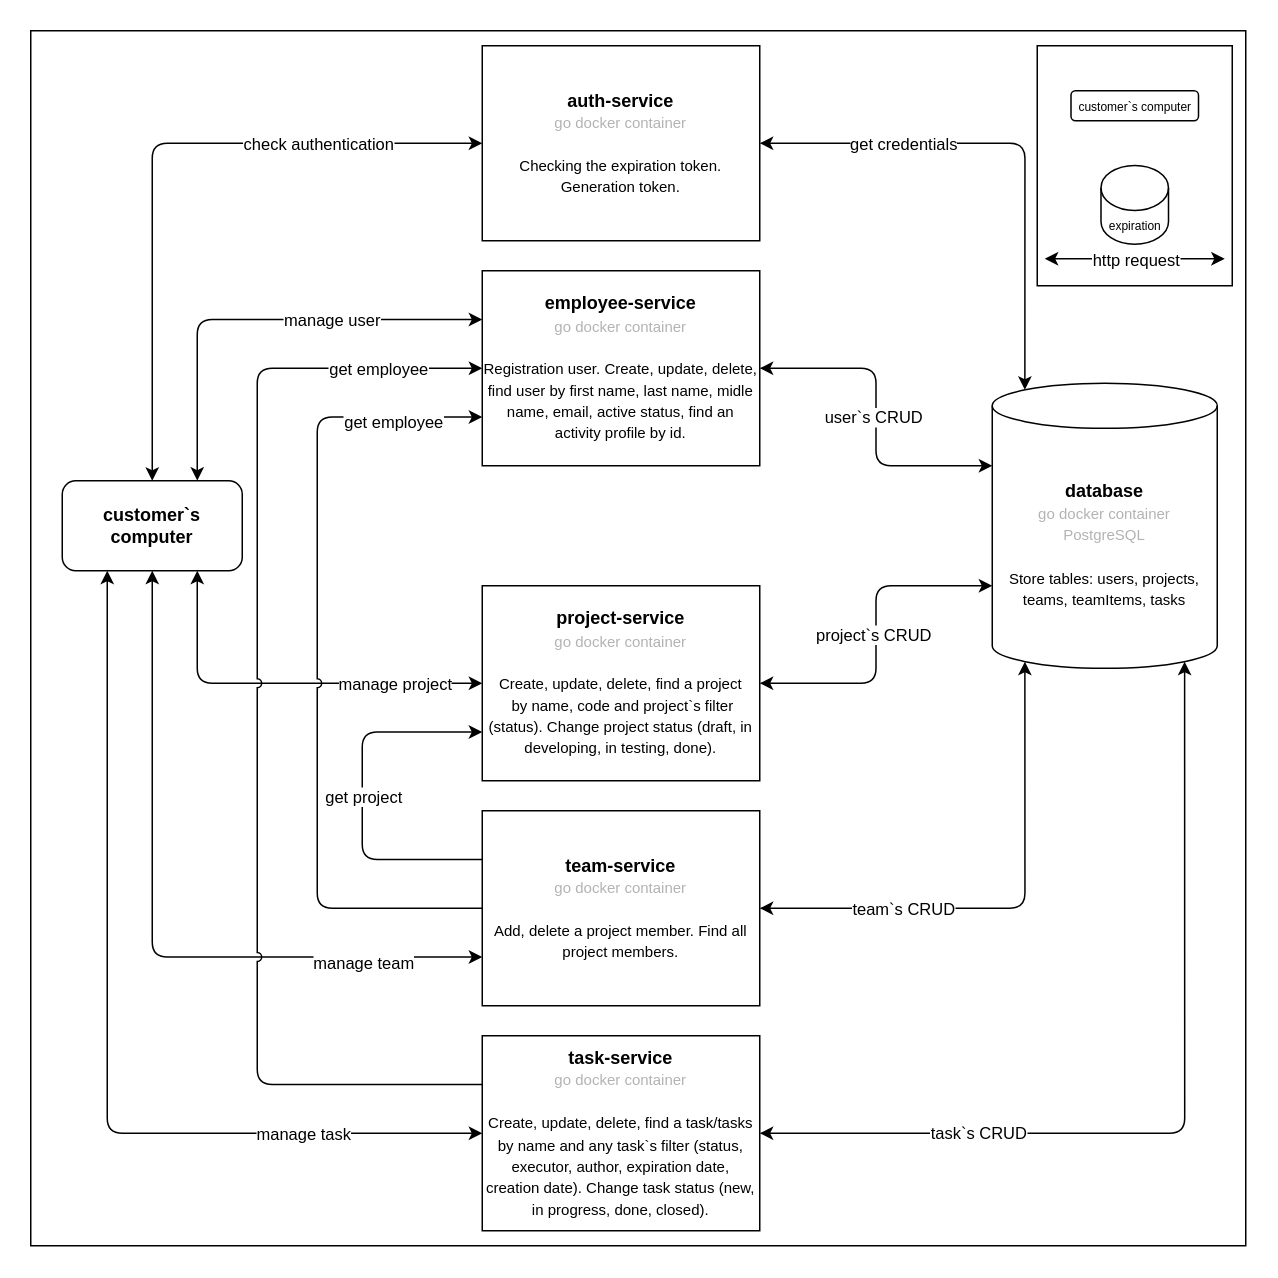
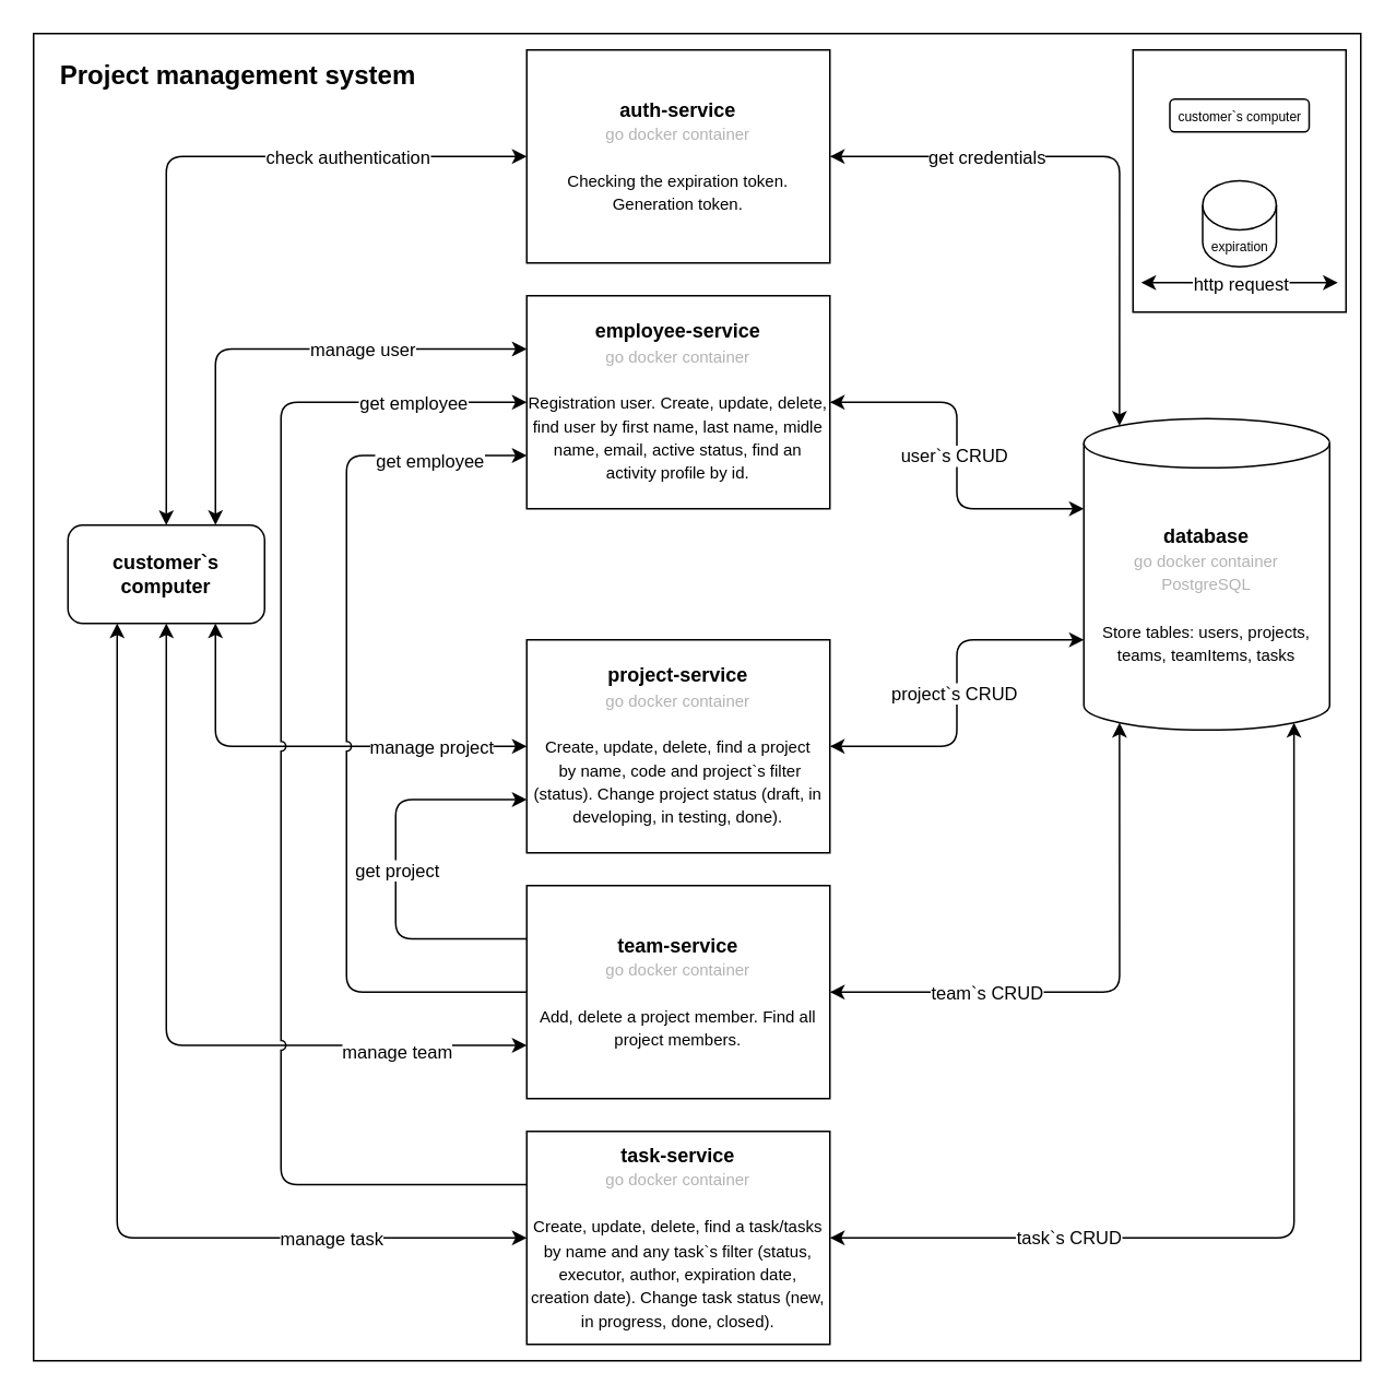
  <mxCell id="0" />
  <mxCell id="1" parent="0" />
  <mxCell id="2" value="" style="whiteSpace=wrap;html=1;aspect=fixed;" parent="1" vertex="1"><mxGeometry x="20" y="20" width="810" height="810" as="geometry" /></mxCell>
  <mxCell id="3" value="&lt;b&gt;customer`s computer&lt;/b&gt;" style="rounded=1;whiteSpace=wrap;html=1;" parent="1" vertex="1"><mxGeometry x="41" y="320" width="120" height="60" as="geometry" /></mxCell>
  <mxCell id="4" value="" style="endArrow=classic;html=1;rounded=1;endFill=1;strokeColor=default;startArrow=classic;startFill=1;exitX=0.5;exitY=0;exitDx=0;exitDy=0;entryX=0;entryY=0.5;entryDx=0;entryDy=0;edgeStyle=orthogonalEdgeStyle;" parent="1" source="3" target="6" edge="1"><mxGeometry relative="1" as="geometry"><mxPoint x="201" y="300" as="sourcePoint" /><mxPoint x="281" y="300" as="targetPoint" /><Array as="points"><mxPoint x="101" y="95" /></Array></mxGeometry></mxCell>
  <mxCell id="5" value="check authentication" style="edgeLabel;resizable=0;html=1;align=center;verticalAlign=middle;" parent="4" connectable="0" vertex="1"><mxGeometry relative="1" as="geometry"><mxPoint x="110" y="-2" as="offset" /></mxGeometry></mxCell>
  <mxCell id="6" value="&lt;b&gt;auth-service&lt;/b&gt;&lt;br&gt;&lt;font style=&quot;font-size: 10px;&quot;&gt;&lt;font color=&quot;#b3b3b3&quot;&gt;go docker container&lt;br&gt;&lt;/font&gt;&lt;br&gt;Checking the expiration token. Generation token.&lt;br&gt;&lt;/font&gt;" style="rounded=0;whiteSpace=wrap;html=1;" parent="1" vertex="1"><mxGeometry x="321" y="30" width="185" height="130" as="geometry" /></mxCell>
  <mxCell id="7" value="&lt;b&gt;database&lt;/b&gt;&lt;br&gt;&lt;font style=&quot;font-size: 10px;&quot;&gt;&lt;font color=&quot;#b3b3b3&quot;&gt;go docker container&lt;br&gt;PostgreSQL&lt;/font&gt;&lt;br&gt;&lt;br&gt;Store tables:&amp;nbsp;users, projects, teams, teamItems, tasks&lt;br&gt;&lt;/font&gt;" style="shape=cylinder3;whiteSpace=wrap;html=1;boundedLbl=1;backgroundOutline=1;size=15;" parent="1" vertex="1"><mxGeometry x="661" y="255" width="150" height="190" as="geometry" /></mxCell>
  <mxCell id="8" value="&lt;b&gt;employee-service&lt;/b&gt;&lt;br&gt;&lt;font style=&quot;font-size: 10px;&quot;&gt;&lt;font color=&quot;#b3b3b3&quot;&gt;go docker container&lt;br&gt;&lt;/font&gt;&lt;br&gt;Registration user.&amp;nbsp;&lt;/font&gt;&lt;font style=&quot;font-size: 10px;&quot;&gt;Create, update, delete, find user by first name, last name, midle name, email, active status, find an activity profile by id.&lt;br&gt;&lt;/font&gt;" style="rounded=0;whiteSpace=wrap;html=1;" parent="1" vertex="1"><mxGeometry x="321" y="180" width="185" height="130" as="geometry" /></mxCell>
  <mxCell id="9" value="&lt;b&gt;project-service&lt;/b&gt;&lt;br&gt;&lt;font style=&quot;font-size: 10px;&quot;&gt;&lt;font color=&quot;#b3b3b3&quot;&gt;go docker container&lt;br&gt;&lt;/font&gt;&lt;br&gt;&lt;/font&gt;&lt;font style=&quot;font-size: 10px;&quot;&gt;Create, update, delete, find a project&lt;br&gt;&amp;nbsp;by name, code and project`s filter (status). Change project status (draft, in developing, in testing, done).&lt;br&gt;&lt;/font&gt;" style="rounded=0;whiteSpace=wrap;html=1;" parent="1" vertex="1"><mxGeometry x="321" y="390" width="185" height="130" as="geometry" /></mxCell>
  <mxCell id="10" value="&lt;b&gt;team-service&lt;/b&gt;&lt;br&gt;&lt;font style=&quot;font-size: 10px;&quot;&gt;&lt;font color=&quot;#b3b3b3&quot;&gt;go docker container&lt;br&gt;&lt;/font&gt;&lt;br&gt;&lt;/font&gt;&lt;font style=&quot;font-size: 10px;&quot;&gt;Add, delete a project member. Find all project members.&lt;br&gt;&lt;/font&gt;" style="rounded=0;whiteSpace=wrap;html=1;" parent="1" vertex="1"><mxGeometry x="321" y="540" width="185" height="130" as="geometry" /></mxCell>
  <mxCell id="11" value="&lt;b&gt;task-service&lt;/b&gt;&lt;br&gt;&lt;font style=&quot;font-size: 10px;&quot;&gt;&lt;font color=&quot;#b3b3b3&quot;&gt;go docker container&lt;br&gt;&lt;/font&gt;&lt;br&gt;&lt;/font&gt;&lt;font style=&quot;font-size: 10px;&quot;&gt;Create, update, delete, find a task/tasks by name and any task`s filter (status, executor, author, expiration date, creation date). Change task status (new, in progress, done, closed).&lt;br&gt;&lt;/font&gt;" style="rounded=0;whiteSpace=wrap;html=1;" parent="1" vertex="1"><mxGeometry x="321" y="690" width="185" height="130" as="geometry" /></mxCell>
  <mxCell id="12" value="" style="endArrow=classic;html=1;rounded=1;endFill=1;strokeColor=default;startArrow=classic;startFill=1;exitX=0.75;exitY=0;exitDx=0;exitDy=0;entryX=0;entryY=0.25;entryDx=0;entryDy=0;edgeStyle=orthogonalEdgeStyle;" parent="1" target="8" edge="1"><mxGeometry relative="1" as="geometry"><mxPoint x="131" y="319.95" as="sourcePoint" /><mxPoint x="321" y="244.95" as="targetPoint" /><Array as="points"><mxPoint x="131" y="213" /><mxPoint x="321" y="213" /></Array></mxGeometry></mxCell>
  <mxCell id="13" value="manage user" style="edgeLabel;resizable=0;html=1;align=center;verticalAlign=middle;" parent="12" connectable="0" vertex="1"><mxGeometry relative="1" as="geometry"><mxPoint x="48" as="offset" /></mxGeometry></mxCell>
  <mxCell id="14" value="" style="endArrow=classic;html=1;rounded=1;endFill=1;strokeColor=default;startArrow=classic;startFill=1;exitX=0.75;exitY=1;exitDx=0;exitDy=0;entryX=0;entryY=0.5;entryDx=0;entryDy=0;edgeStyle=orthogonalEdgeStyle;jumpStyle=arc;" parent="1" source="3" target="9" edge="1"><mxGeometry relative="1" as="geometry"><mxPoint x="101" y="390" as="sourcePoint" /><mxPoint x="286" y="300" as="targetPoint" /><Array as="points"><mxPoint x="131" y="455" /></Array></mxGeometry></mxCell>
  <mxCell id="15" value="manage project" style="edgeLabel;resizable=0;html=1;align=center;verticalAlign=middle;" parent="14" connectable="0" vertex="1"><mxGeometry relative="1" as="geometry"><mxPoint x="73" as="offset" /></mxGeometry></mxCell>
  <mxCell id="16" value="" style="endArrow=classic;html=1;rounded=1;endFill=1;strokeColor=default;startArrow=classic;startFill=1;exitX=0.5;exitY=1;exitDx=0;exitDy=0;entryX=0;entryY=0.75;entryDx=0;entryDy=0;edgeStyle=orthogonalEdgeStyle;" parent="1" source="3" target="10" edge="1"><mxGeometry relative="1" as="geometry"><mxPoint x="111" y="400" as="sourcePoint" /><mxPoint x="266" y="420" as="targetPoint" /><Array as="points"><mxPoint x="101" y="638" /></Array></mxGeometry></mxCell>
  <mxCell id="17" value="manage team" style="edgeLabel;resizable=0;html=1;align=center;verticalAlign=middle;" parent="16" connectable="0" vertex="1"><mxGeometry relative="1" as="geometry"><mxPoint x="140" y="22" as="offset" /></mxGeometry></mxCell>
  <mxCell id="18" value="" style="endArrow=classic;html=1;rounded=1;startArrow=classic;startFill=1;edgeStyle=orthogonalEdgeStyle;exitX=1;exitY=0.5;exitDx=0;exitDy=0;entryX=0;entryY=0;entryDx=0;entryDy=55;entryPerimeter=0;" parent="1" source="8" target="7" edge="1"><mxGeometry relative="1" as="geometry"><mxPoint x="521" y="250" as="sourcePoint" /><mxPoint x="751" y="410" as="targetPoint" /></mxGeometry></mxCell>
  <mxCell id="19" value="user`s CRUD" style="edgeLabel;resizable=0;html=1;align=center;verticalAlign=middle;" parent="18" connectable="0" vertex="1"><mxGeometry relative="1" as="geometry"><mxPoint x="-2" as="offset" /></mxGeometry></mxCell>
  <mxCell id="20" value="" style="endArrow=classic;html=1;rounded=1;startArrow=classic;startFill=1;edgeStyle=orthogonalEdgeStyle;exitX=1;exitY=0.5;exitDx=0;exitDy=0;entryX=0;entryY=0;entryDx=0;entryDy=135;entryPerimeter=0;" parent="1" source="9" target="7" edge="1"><mxGeometry relative="1" as="geometry"><mxPoint x="517" y="455" as="sourcePoint" /><mxPoint x="672" y="520" as="targetPoint" /></mxGeometry></mxCell>
  <mxCell id="21" value="project`s CRUD" style="edgeLabel;resizable=0;html=1;align=center;verticalAlign=middle;" parent="20" connectable="0" vertex="1"><mxGeometry relative="1" as="geometry"><mxPoint x="-2" as="offset" /></mxGeometry></mxCell>
  <mxCell id="22" value="" style="endArrow=classic;html=1;rounded=1;startArrow=classic;startFill=1;edgeStyle=orthogonalEdgeStyle;exitX=1;exitY=0.5;exitDx=0;exitDy=0;entryX=0.145;entryY=1;entryDx=0;entryDy=-4.35;entryPerimeter=0;" parent="1" source="10" target="7" edge="1"><mxGeometry relative="1" as="geometry"><mxPoint x="511" y="595" as="sourcePoint" /><mxPoint x="666" y="530" as="targetPoint" /></mxGeometry></mxCell>
  <mxCell id="23" value="team`s CRUD" style="edgeLabel;resizable=0;html=1;align=center;verticalAlign=middle;" parent="22" connectable="0" vertex="1"><mxGeometry relative="1" as="geometry"><mxPoint x="-76" as="offset" /></mxGeometry></mxCell>
  <mxCell id="24" value="" style="endArrow=classic;html=1;rounded=1;startArrow=classic;startFill=1;edgeStyle=orthogonalEdgeStyle;exitX=1;exitY=0.5;exitDx=0;exitDy=0;entryX=0.855;entryY=1;entryDx=0;entryDy=-4.35;entryPerimeter=0;" parent="1" source="11" target="7" edge="1"><mxGeometry relative="1" as="geometry"><mxPoint x="521" y="769" as="sourcePoint" /><mxPoint x="698" y="605" as="targetPoint" /></mxGeometry></mxCell>
  <mxCell id="25" value="task`s CRUD" style="edgeLabel;resizable=0;html=1;align=center;verticalAlign=middle;" parent="24" connectable="0" vertex="1"><mxGeometry relative="1" as="geometry"><mxPoint x="-138" y="15" as="offset" /></mxGeometry></mxCell>
  <mxCell id="26" value="" style="endArrow=classic;html=1;rounded=1;endFill=1;strokeColor=default;startArrow=classic;startFill=1;exitX=0.25;exitY=1;exitDx=0;exitDy=0;entryX=0;entryY=0.5;entryDx=0;entryDy=0;edgeStyle=orthogonalEdgeStyle;" parent="1" source="3" target="11" edge="1"><mxGeometry relative="1" as="geometry"><mxPoint x="81" y="530" as="sourcePoint" /><mxPoint x="301" y="755" as="targetPoint" /><Array as="points"><mxPoint x="71" y="755" /></Array></mxGeometry></mxCell>
  <mxCell id="27" value="manage task" style="edgeLabel;resizable=0;html=1;align=center;verticalAlign=middle;" parent="26" connectable="0" vertex="1"><mxGeometry relative="1" as="geometry"><mxPoint x="130" y="62" as="offset" /></mxGeometry></mxCell>
+ <mxCell id="28" value="&lt;font style=&quot;font-size: 16px;&quot;&gt;Project management system&lt;/font&gt;" style="text;html=1;strokeColor=none;fillColor=none;align=center;verticalAlign=middle;whiteSpace=wrap;rounded=0;fontStyle=1" parent="1" vertex="1"><mxGeometry x="20" y="30" width="250" height="30" as="geometry" /></mxCell>
  <mxCell id="29" value="" style="endArrow=none;html=1;rounded=1;endFill=0;strokeColor=default;startArrow=classic;startFill=1;exitX=0;exitY=0.75;exitDx=0;exitDy=0;entryX=0;entryY=0.25;entryDx=0;entryDy=0;edgeStyle=orthogonalEdgeStyle;" parent="1" source="9" target="10" edge="1"><mxGeometry relative="1" as="geometry"><mxPoint x="121" y="510" as="sourcePoint" /><mxPoint x="311" y="585" as="targetPoint" /><Array as="points"><mxPoint x="241" y="488" /><mxPoint x="241" y="573" /></Array></mxGeometry></mxCell>
  <mxCell id="30" value="get project" style="edgeLabel;resizable=0;html=1;align=center;verticalAlign=middle;" parent="29" connectable="0" vertex="1"><mxGeometry relative="1" as="geometry"><mxPoint as="offset" /></mxGeometry></mxCell>
  <mxCell id="31" value="" style="endArrow=none;html=1;rounded=1;endFill=0;strokeColor=default;startArrow=classic;startFill=1;exitX=0;exitY=0.75;exitDx=0;exitDy=0;entryX=0;entryY=0.5;entryDx=0;entryDy=0;edgeStyle=orthogonalEdgeStyle;jumpStyle=arc;" parent="1" source="8" target="10" edge="1"><mxGeometry relative="1" as="geometry"><mxPoint x="261" y="498" as="sourcePoint" /><mxPoint x="261" y="583" as="targetPoint" /><Array as="points"><mxPoint x="211" y="278" /><mxPoint x="211" y="605" /></Array></mxGeometry></mxCell>
  <mxCell id="32" value="get employee" style="edgeLabel;resizable=0;html=1;align=center;verticalAlign=middle;" parent="31" connectable="0" vertex="1"><mxGeometry relative="1" as="geometry"><mxPoint x="50" y="-161" as="offset" /></mxGeometry></mxCell>
  <mxCell id="33" value="" style="endArrow=none;html=1;rounded=1;endFill=0;strokeColor=default;startArrow=classic;startFill=1;exitX=0;exitY=0.5;exitDx=0;exitDy=0;entryX=0;entryY=0.25;entryDx=0;entryDy=0;edgeStyle=orthogonalEdgeStyle;jumpStyle=arc;" parent="1" source="8" target="11" edge="1"><mxGeometry relative="1" as="geometry"><mxPoint x="291" y="250" as="sourcePoint" /><mxPoint x="291" y="577" as="targetPoint" /><Array as="points"><mxPoint x="171" y="245" /><mxPoint x="171" y="723" /><mxPoint x="321" y="723" /></Array></mxGeometry></mxCell>
  <mxCell id="34" value="get employee" style="edgeLabel;resizable=0;html=1;align=center;verticalAlign=middle;" parent="33" connectable="0" vertex="1"><mxGeometry relative="1" as="geometry"><mxPoint x="80" y="-239" as="offset" /></mxGeometry></mxCell>
  <mxCell id="35" value="" style="whiteSpace=wrap;html=1;" parent="1" vertex="1"><mxGeometry x="691" y="30" width="130" height="160" as="geometry" /></mxCell>
  <mxCell id="36" value="&lt;font style=&quot;font-size: 8px;&quot;&gt;customer`s computer&lt;/font&gt;" style="rounded=1;whiteSpace=wrap;html=1;" parent="1" vertex="1"><mxGeometry x="713.5" y="60" width="85" height="20" as="geometry" /></mxCell>
  <mxCell id="37" value="&lt;font style=&quot;font-size: 8px;&quot;&gt;expiration&lt;/font&gt;&lt;font style=&quot;font-size: 10px;&quot;&gt;&lt;br&gt;&lt;/font&gt;" style="shape=cylinder3;whiteSpace=wrap;html=1;boundedLbl=1;backgroundOutline=1;size=15;" parent="1" vertex="1"><mxGeometry x="733.5" y="109.75" width="45" height="52.5" as="geometry" /></mxCell>
  <mxCell id="38" value="" style="endArrow=classic;html=1;rounded=1;startArrow=classic;startFill=1;edgeStyle=orthogonalEdgeStyle;exitX=1;exitY=0.5;exitDx=0;exitDy=0;entryX=0.145;entryY=0;entryDx=0;entryDy=4.35;entryPerimeter=0;" parent="1" source="6" target="7" edge="1"><mxGeometry relative="1" as="geometry"><mxPoint x="506" y="97.25" as="sourcePoint" /><mxPoint x="661" y="162.25" as="targetPoint" /></mxGeometry></mxCell>
  <mxCell id="39" value="get credentials" style="edgeLabel;resizable=0;html=1;align=center;verticalAlign=middle;" parent="38" connectable="0" vertex="1"><mxGeometry relative="1" as="geometry"><mxPoint x="-76" as="offset" /></mxGeometry></mxCell>
  <mxCell id="40" value="" style="endArrow=classic;html=1;rounded=0;startArrow=classic;startFill=1;" parent="1" edge="1"><mxGeometry relative="1" as="geometry"><mxPoint x="696" y="172" as="sourcePoint" /><mxPoint x="816" y="172" as="targetPoint" /></mxGeometry></mxCell>
  <mxCell id="41" value="http request" style="edgeLabel;resizable=0;html=1;align=center;verticalAlign=middle;" parent="40" connectable="0" vertex="1"><mxGeometry relative="1" as="geometry" /></mxCell>
